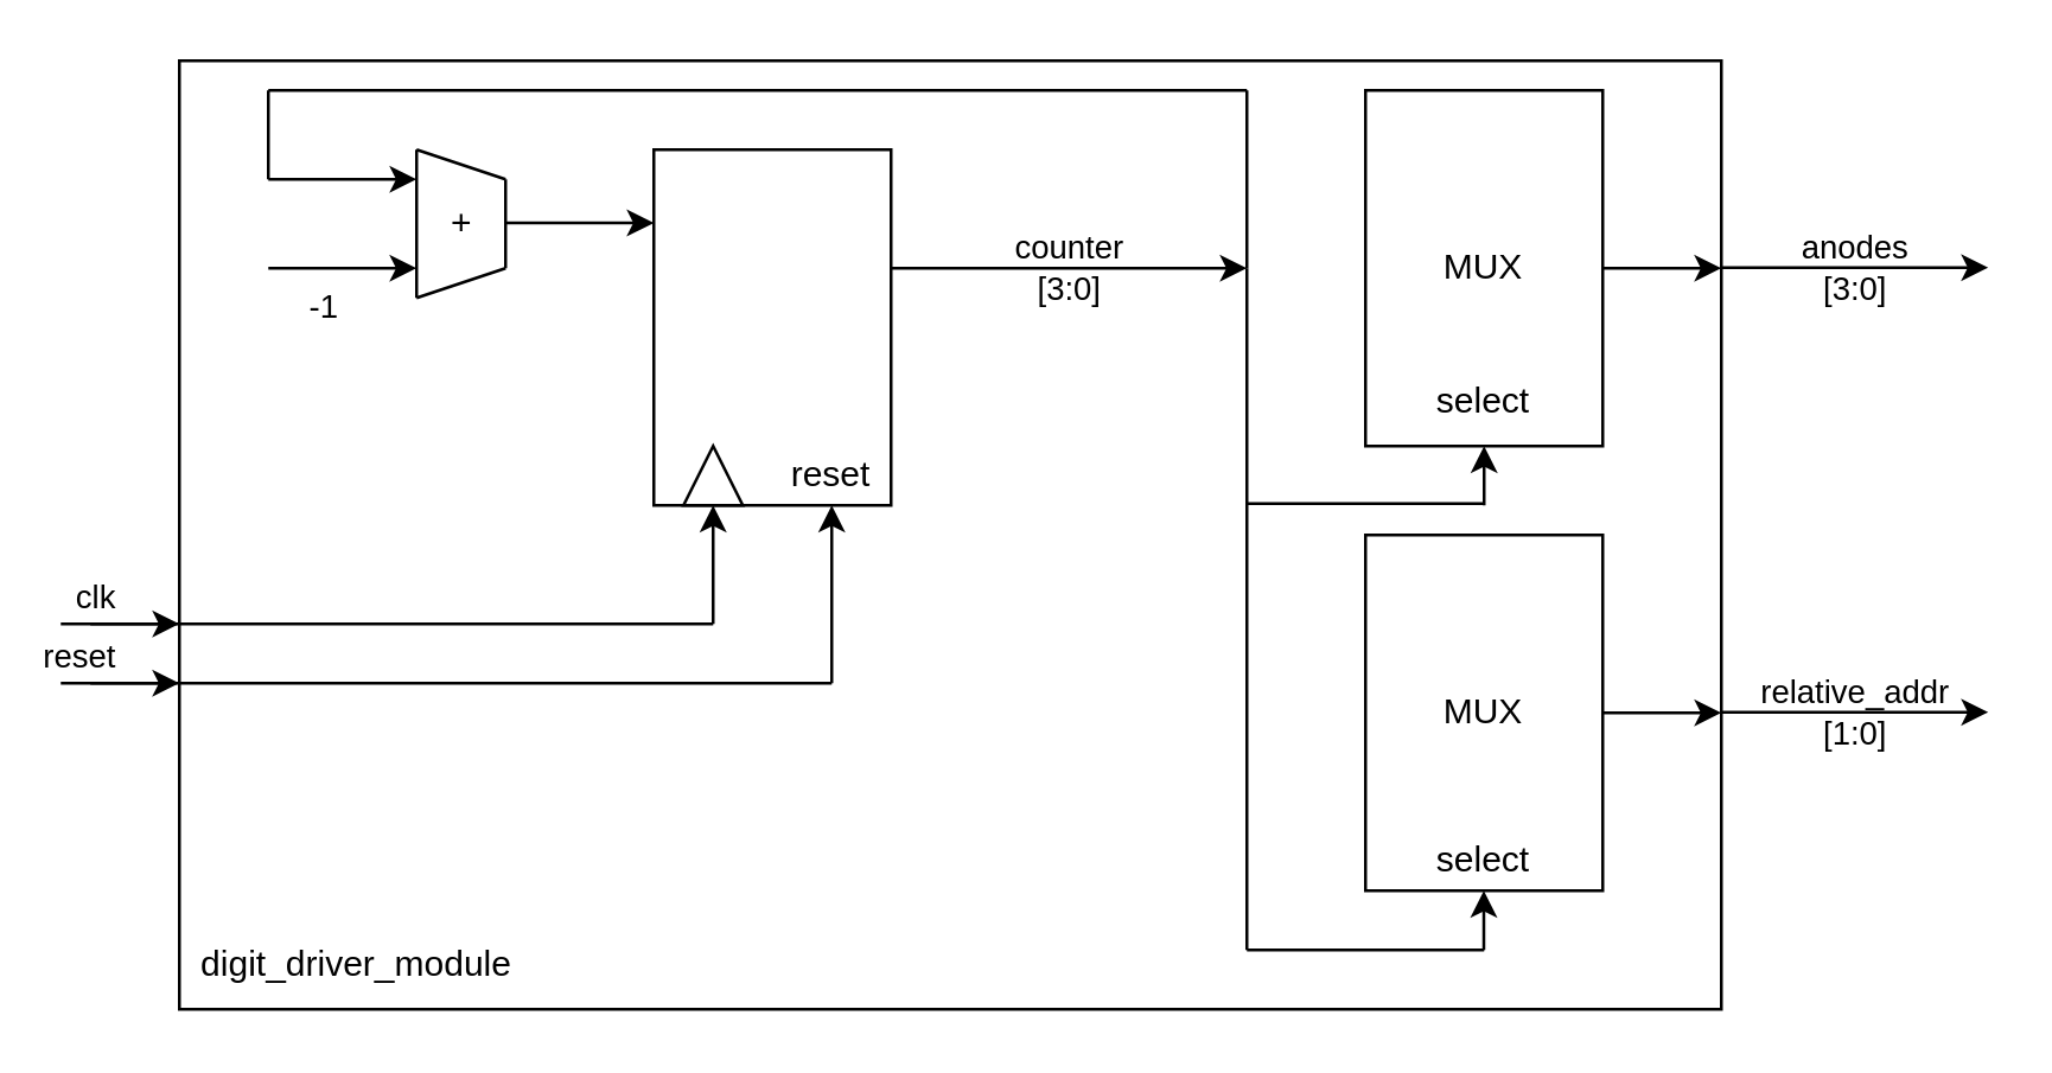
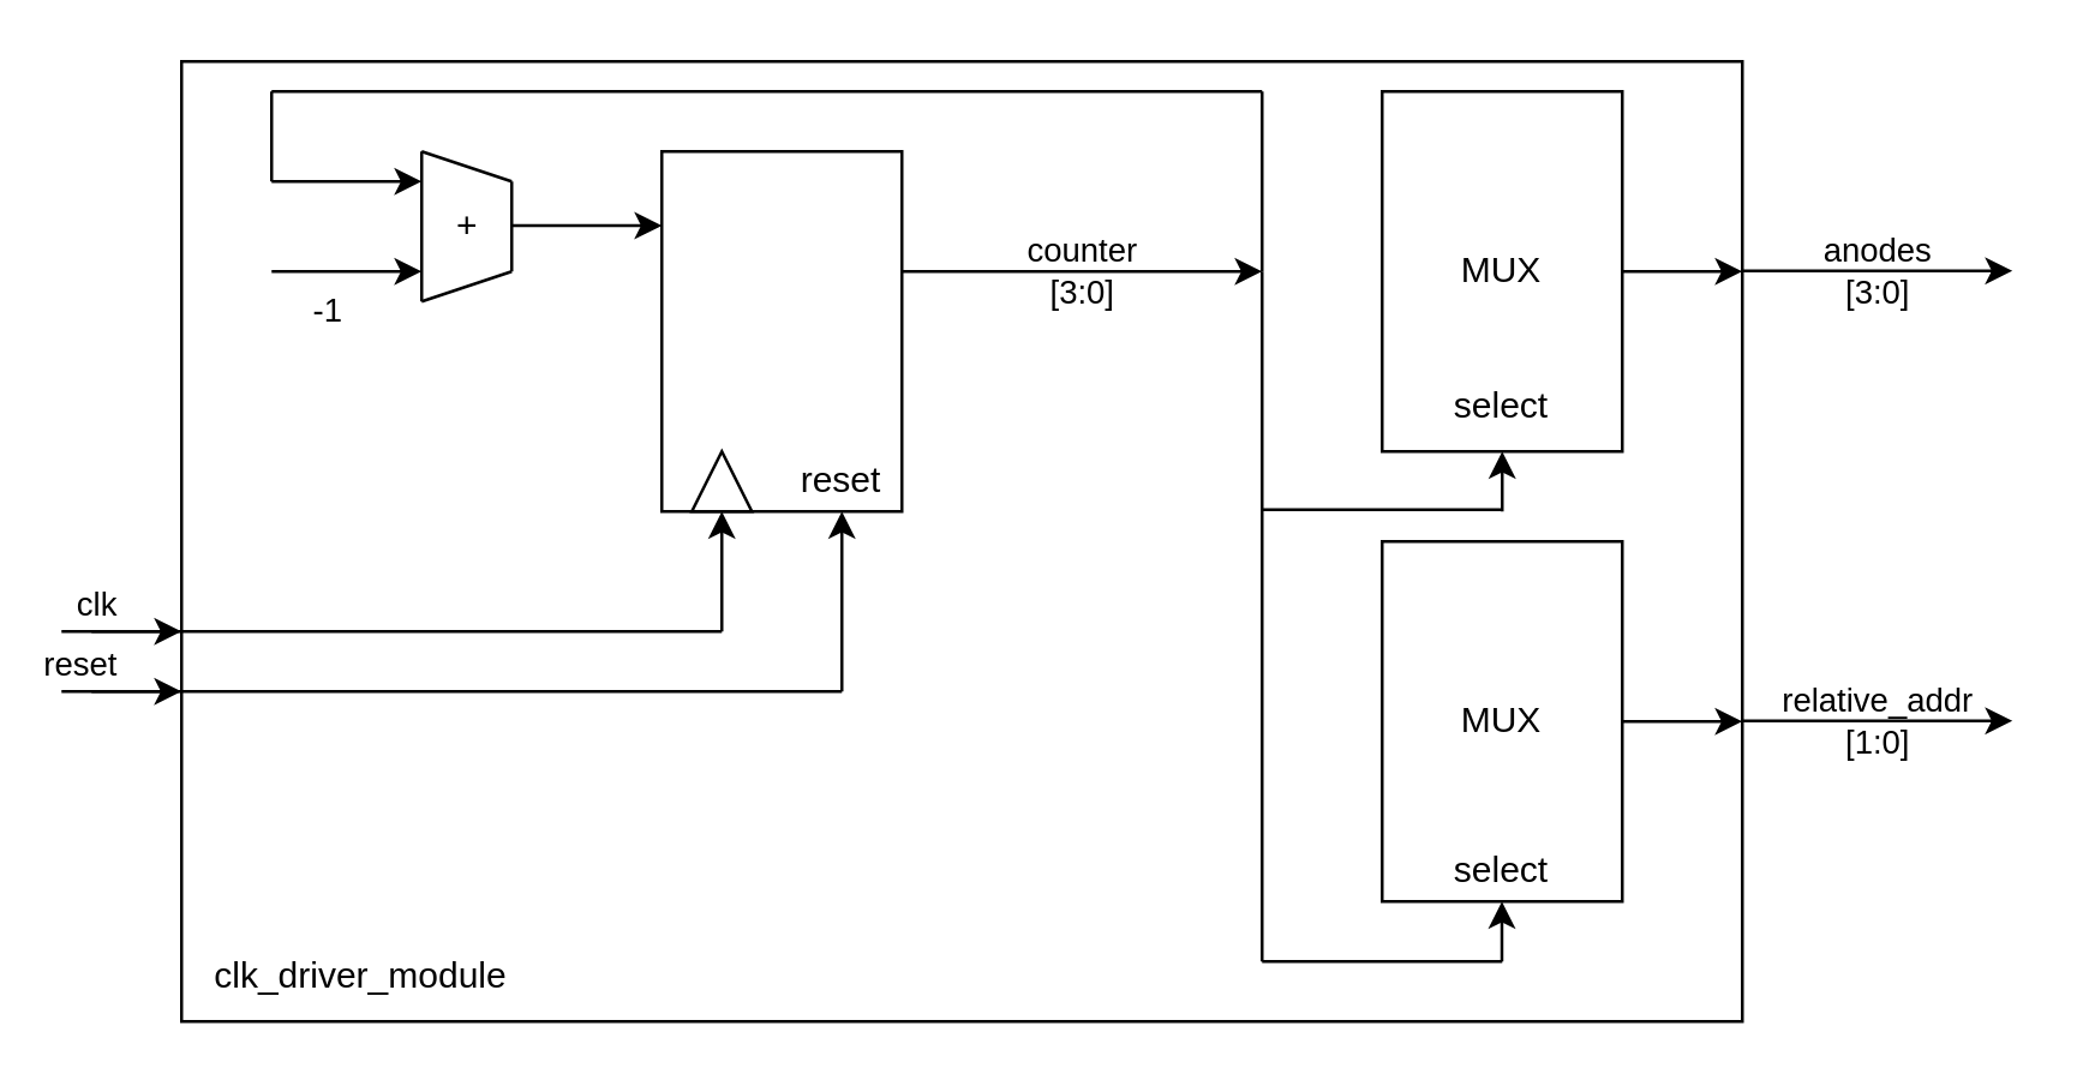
  <mxCell id="0" />
  <mxCell id="1" parent="0" />
  <mxCell id="2" value="clk" style="endArrow=classic;html=1;rounded=0;labelPosition=left;verticalLabelPosition=top;align=right;verticalAlign=bottom;labelBackgroundColor=none;" edge="1" parent="1"><mxGeometry width="50" height="50" relative="1" as="geometry"><mxPoint x="20" y="210" as="sourcePoint" /><mxPoint x="60" y="210" as="targetPoint" /></mxGeometry></mxCell>
  <mxCell id="3" value="reset" style="endArrow=classic;html=1;rounded=0;labelPosition=left;verticalLabelPosition=top;align=right;verticalAlign=bottom;labelBackgroundColor=none;" edge="1" parent="1"><mxGeometry width="50" height="50" relative="1" as="geometry"><mxPoint x="20" y="230" as="sourcePoint" /><mxPoint x="60" y="230" as="targetPoint" /></mxGeometry></mxCell>
  <mxCell id="4" value="&lt;div&gt;relative_addr&lt;/div&gt;&lt;div align=&quot;center&quot;&gt;[1:0]&lt;br&gt;&lt;/div&gt;" style="endArrow=classic;html=1;rounded=0;labelPosition=center;verticalLabelPosition=middle;align=center;verticalAlign=middle;labelBackgroundColor=none;" edge="1" parent="1"><mxGeometry width="50" height="50" relative="1" as="geometry"><mxPoint x="580" y="239.8" as="sourcePoint" /><mxPoint x="670" y="239.8" as="targetPoint" /></mxGeometry></mxCell>
  <mxCell id="5" value="&lt;div&gt;anodes&lt;/div&gt;&lt;div&gt;[3:0]&lt;br&gt;&lt;/div&gt;" style="endArrow=classic;html=1;rounded=0;labelPosition=center;verticalLabelPosition=middle;align=center;verticalAlign=middle;labelBackgroundColor=none;" edge="1" parent="1"><mxGeometry width="50" height="50" relative="1" as="geometry"><mxPoint x="580" y="89.8" as="sourcePoint" /><mxPoint x="670" y="89.8" as="targetPoint" /></mxGeometry></mxCell>
  <mxCell id="6" value="" style="rounded=0;whiteSpace=wrap;html=1;fillColor=none;" vertex="1" parent="1"><mxGeometry x="220" y="50" width="80" height="120" as="geometry" /></mxCell>
  <mxCell id="7" value="" style="triangle;whiteSpace=wrap;html=1;rotation=-90;" vertex="1" parent="1"><mxGeometry x="230" y="150" width="20" height="20" as="geometry" /></mxCell>
  <mxCell id="8" value="" style="endArrow=none;html=1;rounded=0;" edge="1" parent="1"><mxGeometry width="50" height="50" relative="1" as="geometry"><mxPoint x="30" y="210" as="sourcePoint" /><mxPoint x="240" y="210" as="targetPoint" /></mxGeometry></mxCell>
  <mxCell id="9" value="" style="endArrow=classic;html=1;rounded=0;entryX=0;entryY=0.5;entryDx=0;entryDy=0;" edge="1" parent="1" target="7"><mxGeometry width="50" height="50" relative="1" as="geometry"><mxPoint x="240" y="210" as="sourcePoint" /><mxPoint x="290" y="160" as="targetPoint" /></mxGeometry></mxCell>
  <mxCell id="10" value="reset" style="text;html=1;strokeColor=none;fillColor=none;align=center;verticalAlign=middle;whiteSpace=wrap;rounded=0;" vertex="1" parent="1"><mxGeometry x="250" y="145" width="60" height="30" as="geometry" /></mxCell>
  <mxCell id="11" value="" style="endArrow=none;html=1;rounded=0;" edge="1" parent="1"><mxGeometry width="50" height="50" relative="1" as="geometry"><mxPoint x="30" y="230" as="sourcePoint" /><mxPoint x="280" y="230" as="targetPoint" /></mxGeometry></mxCell>
  <mxCell id="12" value="" style="endArrow=classic;html=1;rounded=0;" edge="1" parent="1"><mxGeometry width="50" height="50" relative="1" as="geometry"><mxPoint x="280" y="230" as="sourcePoint" /><mxPoint x="280" y="170" as="targetPoint" /></mxGeometry></mxCell>
  <mxCell id="13" value="&lt;div&gt;counter&lt;/div&gt;&lt;div&gt;[3:0]&lt;/div&gt;" style="endArrow=classic;html=1;rounded=0;labelBackgroundColor=none;" edge="1" parent="1"><mxGeometry width="50" height="50" relative="1" as="geometry"><mxPoint x="300" y="90" as="sourcePoint" /><mxPoint x="420" y="90" as="targetPoint" /></mxGeometry></mxCell>
  <mxCell id="14" value="" style="endArrow=none;html=1;rounded=0;" edge="1" parent="1"><mxGeometry width="50" height="50" relative="1" as="geometry"><mxPoint x="140" y="100" as="sourcePoint" /><mxPoint x="140" y="50" as="targetPoint" /></mxGeometry></mxCell>
  <mxCell id="15" value="" style="endArrow=none;html=1;rounded=0;" edge="1" parent="1"><mxGeometry width="50" height="50" relative="1" as="geometry"><mxPoint x="170" y="90" as="sourcePoint" /><mxPoint x="170" y="60" as="targetPoint" /></mxGeometry></mxCell>
  <mxCell id="16" value="" style="endArrow=none;html=1;rounded=0;" edge="1" parent="1"><mxGeometry width="50" height="50" relative="1" as="geometry"><mxPoint x="140" y="100" as="sourcePoint" /><mxPoint x="170" y="90" as="targetPoint" /></mxGeometry></mxCell>
  <mxCell id="17" value="" style="endArrow=none;html=1;rounded=0;" edge="1" parent="1"><mxGeometry width="50" height="50" relative="1" as="geometry"><mxPoint x="140" y="50" as="sourcePoint" /><mxPoint x="170" y="60" as="targetPoint" /></mxGeometry></mxCell>
  <mxCell id="18" value="&lt;div&gt;+&lt;/div&gt;" style="text;html=1;align=center;verticalAlign=middle;resizable=0;points=[];autosize=1;strokeColor=none;fillColor=none;" vertex="1" parent="1"><mxGeometry x="140" y="60" width="30" height="30" as="geometry" /></mxCell>
  <mxCell id="19" value="&lt;div align=&quot;center&quot;&gt;-1&lt;/div&gt;" style="endArrow=classic;html=1;rounded=0;align=right;labelBackgroundColor=none;labelPosition=left;verticalLabelPosition=bottom;verticalAlign=top;" edge="1" parent="1"><mxGeometry width="50" height="50" relative="1" as="geometry"><mxPoint x="90" y="90" as="sourcePoint" /><mxPoint x="140" y="90" as="targetPoint" /></mxGeometry></mxCell>
  <mxCell id="20" value="" style="endArrow=none;html=1;rounded=0;" edge="1" parent="1"><mxGeometry width="50" height="50" relative="1" as="geometry"><mxPoint x="420" y="90" as="sourcePoint" /><mxPoint x="420" y="30" as="targetPoint" /></mxGeometry></mxCell>
  <mxCell id="21" value="" style="endArrow=none;html=1;rounded=0;" edge="1" parent="1"><mxGeometry width="50" height="50" relative="1" as="geometry"><mxPoint x="90" y="30" as="sourcePoint" /><mxPoint x="420" y="30" as="targetPoint" /></mxGeometry></mxCell>
  <mxCell id="22" value="" style="endArrow=classic;html=1;rounded=0;" edge="1" parent="1"><mxGeometry width="50" height="50" relative="1" as="geometry"><mxPoint x="90" y="60" as="sourcePoint" /><mxPoint x="140" y="60" as="targetPoint" /></mxGeometry></mxCell>
  <mxCell id="23" value="" style="endArrow=none;html=1;rounded=0;" edge="1" parent="1"><mxGeometry width="50" height="50" relative="1" as="geometry"><mxPoint x="90" y="60" as="sourcePoint" /><mxPoint x="90" y="30" as="targetPoint" /></mxGeometry></mxCell>
  <mxCell id="24" value="" style="endArrow=classic;html=1;rounded=0;entryX=0;entryY=0.25;entryDx=0;entryDy=0;" edge="1" parent="1"><mxGeometry width="50" height="50" relative="1" as="geometry"><mxPoint x="170" y="74.71" as="sourcePoint" /><mxPoint x="220" y="74.71" as="targetPoint" /><Array as="points"><mxPoint x="190" y="74.71" /></Array></mxGeometry></mxCell>
  <mxCell id="25" value="" style="endArrow=none;html=1;rounded=0;" edge="1" parent="1"><mxGeometry width="50" height="50" relative="1" as="geometry"><mxPoint x="420" y="320" as="sourcePoint" /><mxPoint x="420" y="90" as="targetPoint" /></mxGeometry></mxCell>
  <mxCell id="26" value="MUX" style="rounded=0;whiteSpace=wrap;html=1;fontColor=default;fillColor=none;" vertex="1" parent="1"><mxGeometry x="460" y="30" width="80" height="120" as="geometry" /></mxCell>
  <mxCell id="27" value="select" style="text;html=1;strokeColor=none;fillColor=none;align=center;verticalAlign=middle;whiteSpace=wrap;rounded=0;" vertex="1" parent="1"><mxGeometry x="470" y="125" width="60" height="20" as="geometry" /></mxCell>
  <mxCell id="28" value="MUX" style="rounded=0;whiteSpace=wrap;html=1;fontColor=default;fillColor=none;" vertex="1" parent="1"><mxGeometry x="460" y="180" width="80" height="120" as="geometry" /></mxCell>
  <mxCell id="29" value="select" style="text;html=1;strokeColor=none;fillColor=none;align=center;verticalAlign=middle;whiteSpace=wrap;rounded=0;" vertex="1" parent="1"><mxGeometry x="470" y="275" width="60" height="30" as="geometry" /></mxCell>
  <mxCell id="30" value="" style="endArrow=classic;html=1;rounded=0;" edge="1" parent="1"><mxGeometry width="50" height="50" relative="1" as="geometry"><mxPoint x="540" y="90" as="sourcePoint" /><mxPoint x="580" y="90" as="targetPoint" /></mxGeometry></mxCell>
  <mxCell id="31" value="" style="endArrow=none;html=1;rounded=0;" edge="1" parent="1"><mxGeometry width="50" height="50" relative="1" as="geometry"><mxPoint x="420" y="169.43" as="sourcePoint" /><mxPoint x="500" y="169.43" as="targetPoint" /></mxGeometry></mxCell>
  <mxCell id="32" value="" style="endArrow=classic;html=1;rounded=0;" edge="1" parent="1"><mxGeometry width="50" height="50" relative="1" as="geometry"><mxPoint x="500" y="170" as="sourcePoint" /><mxPoint x="500" y="150" as="targetPoint" /></mxGeometry></mxCell>
  <mxCell id="33" value="" style="endArrow=none;html=1;rounded=0;" edge="1" parent="1"><mxGeometry width="50" height="50" relative="1" as="geometry"><mxPoint x="500" y="320" as="sourcePoint" /><mxPoint x="420" y="320" as="targetPoint" /></mxGeometry></mxCell>
  <mxCell id="34" value="" style="endArrow=classic;html=1;rounded=0;" edge="1" parent="1"><mxGeometry width="50" height="50" relative="1" as="geometry"><mxPoint x="499.9" y="320" as="sourcePoint" /><mxPoint x="499.9" y="300" as="targetPoint" /></mxGeometry></mxCell>
  <mxCell id="35" value="" style="endArrow=classic;html=1;rounded=0;" edge="1" parent="1"><mxGeometry width="50" height="50" relative="1" as="geometry"><mxPoint x="540" y="240" as="sourcePoint" /><mxPoint x="580" y="240" as="targetPoint" /></mxGeometry></mxCell>
  <mxCell id="36" value="" style="rounded=0;whiteSpace=wrap;html=1;fillColor=none;labelPosition=right;verticalLabelPosition=middle;align=left;verticalAlign=middle;" vertex="1" parent="1"><mxGeometry x="60" y="20" width="520" height="320" as="geometry" /></mxCell>
- <mxCell id="37" value="digit_driver_module" style="text;html=1;strokeColor=none;fillColor=none;align=center;verticalAlign=middle;whiteSpace=wrap;rounded=0;" vertex="1" parent="1"><mxGeometry x="70" y="320" width="100" height="10" as="geometry" /></mxCell>
+ <mxCell id="37" value="clk_driver_module" style="text;html=1;strokeColor=none;fillColor=none;align=center;verticalAlign=middle;whiteSpace=wrap;rounded=0;" vertex="1" parent="1"><mxGeometry x="70" y="320" width="100" height="10" as="geometry" /></mxCell>
